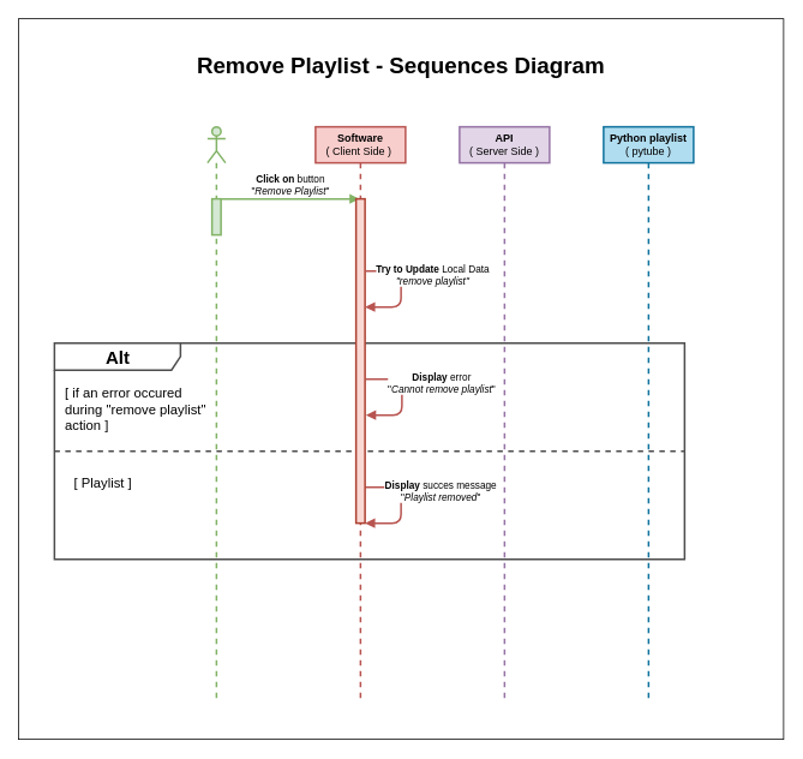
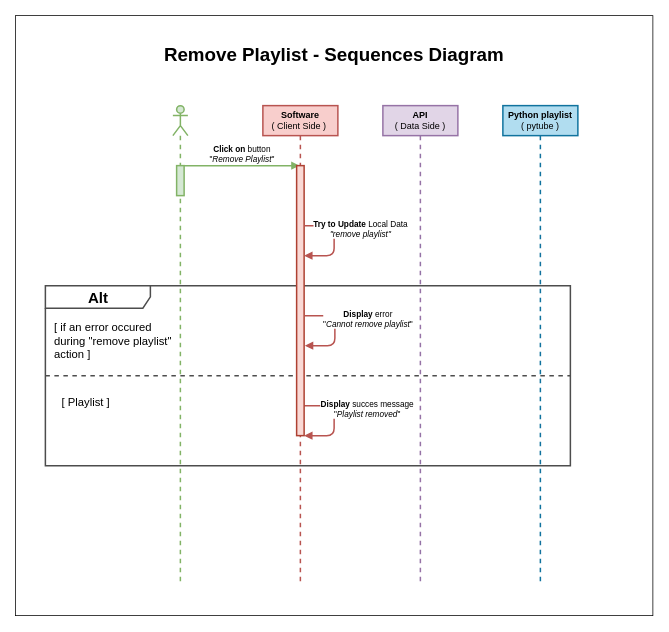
  <mxCell id="0" />
  <mxCell id="1" parent="0" />
  <mxCell id="2" value="" style="rounded=0;whiteSpace=wrap;html=1;fillColor=none;strokeColor=#000000;" vertex="1" parent="1"><mxGeometry x="20" width="850" height="800" as="geometry" y="20" /></mxCell>
  <mxCell id="3" value="" style="shape=umlLifeline;participant=umlActor;perimeter=lifelinePerimeter;whiteSpace=wrap;html=1;container=0;collapsible=0;recursiveResize=0;verticalAlign=top;spacingTop=36;outlineConnect=0;strokeWidth=2;strokeColor=#82b366;fillColor=#d5e8d4;" parent="1" vertex="1"><mxGeometry x="230" y="140" width="20" height="640" as="geometry" /></mxCell>
  <mxCell id="4" value="&lt;b&gt;Software&lt;/b&gt;&lt;br&gt;( Client Side )&amp;nbsp;" style="shape=umlLifeline;perimeter=lifelinePerimeter;whiteSpace=wrap;html=1;container=0;collapsible=0;recursiveResize=0;outlineConnect=0;strokeColor=#b85450;strokeWidth=2;fillColor=#f8cecc;fontColor=#000000;" parent="1" vertex="1"><mxGeometry x="350" y="140" width="100" height="640" as="geometry" /></mxCell>
- <mxCell id="5" value="&lt;b&gt;API&lt;/b&gt;&lt;br&gt;( Server Side )" style="shape=umlLifeline;perimeter=lifelinePerimeter;whiteSpace=wrap;html=1;container=0;collapsible=0;recursiveResize=0;outlineConnect=0;strokeColor=#9673a6;strokeWidth=2;fillColor=#e1d5e7;fontColor=#000000;" parent="1" vertex="1"><mxGeometry x="510" y="140" width="100" height="640" as="geometry" /></mxCell>
+ <mxCell id="5" value="&lt;b&gt;API&lt;/b&gt;&lt;br&gt;( Data Side )" style="shape=umlLifeline;perimeter=lifelinePerimeter;whiteSpace=wrap;html=1;container=0;collapsible=0;recursiveResize=0;outlineConnect=0;strokeColor=#9673a6;strokeWidth=2;fillColor=#e1d5e7;fontColor=#000000;" parent="1" vertex="1"><mxGeometry x="510" y="140" width="100" height="640" as="geometry" /></mxCell>
  <mxCell id="6" value="&lt;b&gt;Python playlist&lt;/b&gt;&lt;br&gt;( pytube )" style="shape=umlLifeline;perimeter=lifelinePerimeter;whiteSpace=wrap;html=1;container=0;collapsible=0;recursiveResize=0;outlineConnect=0;strokeColor=#10739e;strokeWidth=2;fillColor=#b1ddf0;fontColor=#000000;" parent="1" vertex="1"><mxGeometry x="670" y="140" width="100" height="640" as="geometry" /></mxCell>
  <mxCell id="7" value="" style="html=1;points=[];perimeter=orthogonalPerimeter;strokeColor=#82b366;strokeWidth=2;fillColor=#d5e8d4;" parent="1" vertex="1"><mxGeometry x="235" y="220" width="10" height="40" as="geometry" /></mxCell>
  <mxCell id="8" value="&lt;b&gt;Click on&lt;/b&gt; button&lt;br&gt;&quot;&lt;i&gt;Remove Playlist&lt;/i&gt;&quot;" style="html=1;verticalAlign=bottom;endArrow=block;fontColor=#000000;labelBackgroundColor=none;strokeWidth=2;fillColor=#d5e8d4;gradientColor=#97d077;strokeColor=#82b366;" edge="1" parent="1"><mxGeometry width="80" relative="1" as="geometry"><mxPoint x="245" y="220" as="sourcePoint" /><mxPoint x="399" y="220" as="targetPoint" /></mxGeometry></mxCell>
  <mxCell id="9" value="&lt;b&gt;&lt;font style=&quot;font-size: 20px&quot;&gt;Alt&lt;/font&gt;&lt;/b&gt;" style="shape=umlFrame;tabWidth=110;tabHeight=30;tabPosition=left;html=1;boundedLbl=1;labelInHeader=1;width=140;height=30;fillColor=none;strokeColor=#4D4D4D;strokeWidth=2;fontColor=#000000;" vertex="1" parent="1"><mxGeometry x="60" y="380" width="700" height="240" as="geometry" /></mxCell>
  <mxCell id="10" value="[ if an error occured &#10;during &quot;remove playlist&quot;&#10;action ]" style="text;fontColor=#000000;fontSize=15;" vertex="1" parent="9"><mxGeometry width="100" height="20" relative="1" as="geometry"><mxPoint x="10" y="40" as="offset" /></mxGeometry></mxCell>
  <mxCell id="11" value="[ Playlist ]" style="line;strokeWidth=2;dashed=1;labelPosition=center;verticalLabelPosition=bottom;align=left;verticalAlign=top;spacingLeft=20;spacingTop=15;fontColor=#000000;strokeColor=#4D4D4D;labelBackgroundColor=none;fontSize=15;" vertex="1" parent="9"><mxGeometry y="115.201" width="700" height="9.6" as="geometry" /></mxCell>
  <mxCell id="12" value="&lt;b&gt;Display &lt;/b&gt;error&lt;br&gt;&quot;&lt;i&gt;Cannot remove playlist&lt;/i&gt;&quot;" style="html=1;verticalAlign=bottom;endArrow=block;fontColor=#000000;labelBackgroundColor=#FFFFFF;strokeWidth=2;fillColor=#f8cecc;strokeColor=#b85450;" edge="1" parent="9"><mxGeometry y="44" width="80" relative="1" as="geometry"><mxPoint x="346" y="40" as="sourcePoint" /><mxPoint x="346" y="80" as="targetPoint" /><Array as="points"><mxPoint x="386" y="40" /><mxPoint x="386" y="80" /></Array><mxPoint as="offset" /></mxGeometry></mxCell>
  <mxCell id="13" value="&lt;b&gt;Display &lt;/b&gt;succes message&lt;br&gt;&quot;&lt;i&gt;Playlist removed&lt;/i&gt;&quot;" style="html=1;verticalAlign=bottom;endArrow=block;fontColor=#000000;labelBackgroundColor=#FFFFFF;strokeWidth=2;fillColor=#f8cecc;strokeColor=#b85450;" edge="1" parent="9"><mxGeometry y="44" width="80" relative="1" as="geometry"><mxPoint x="345" y="160" as="sourcePoint" /><mxPoint x="345" y="200" as="targetPoint" /><Array as="points"><mxPoint x="385" y="160" /><mxPoint x="385" y="200" /></Array><mxPoint as="offset" /></mxGeometry></mxCell>
  <mxCell id="14" value="" style="html=1;points=[];perimeter=orthogonalPerimeter;strokeColor=#ae4132;strokeWidth=2;fillColor=#fad9d5;" parent="1" vertex="1"><mxGeometry x="395" y="220" width="10" height="360" as="geometry" /></mxCell>
  <mxCell id="15" value="&lt;b&gt;Try to Update&lt;/b&gt; Local Data&lt;br&gt;&lt;i&gt;&quot;remove playlist&quot;&lt;/i&gt;" style="html=1;verticalAlign=bottom;endArrow=block;fontColor=#000000;labelBackgroundColor=#FFFFFF;strokeWidth=2;fillColor=#f8cecc;strokeColor=#b85450;" edge="1" parent="1"><mxGeometry y="35" width="80" relative="1" as="geometry"><mxPoint x="405" y="300" as="sourcePoint" /><mxPoint x="405" y="340" as="targetPoint" /><Array as="points"><mxPoint x="445" y="300" /><mxPoint x="445" y="340" /></Array><mxPoint as="offset" /></mxGeometry></mxCell>
  <mxCell id="16" value="Remove Playlist - Sequences Diagram" style="text;align=center;fontStyle=1;verticalAlign=middle;spacingLeft=3;spacingRight=3;strokeColor=none;rotatable=0;points=[[0,0.5],[1,0.5]];portConstraint=eastwest;fontColor=#000000;fontSize=25;" vertex="1" parent="1"><mxGeometry x="405" y="56" width="80" height="26" as="geometry" /></mxCell>
